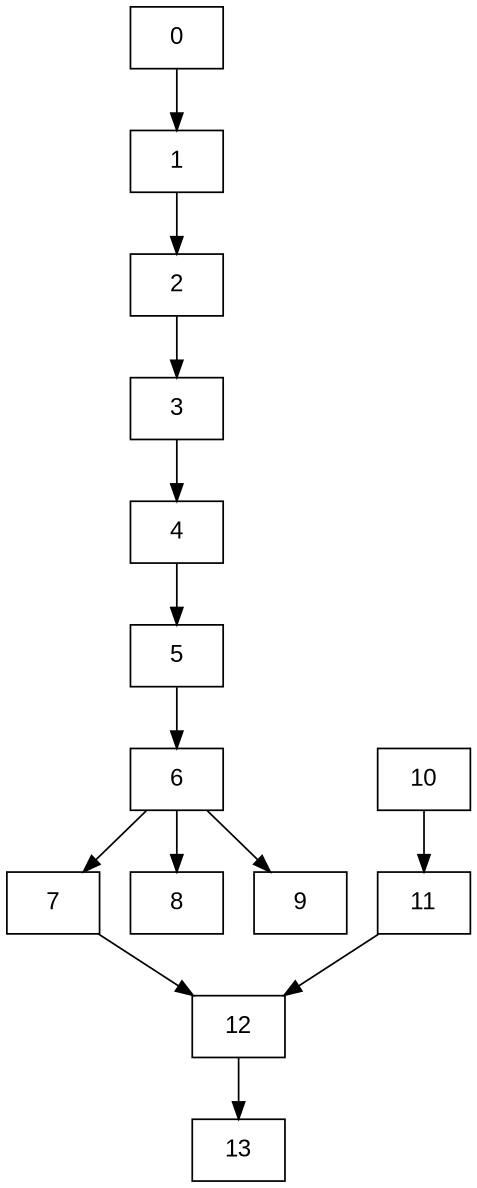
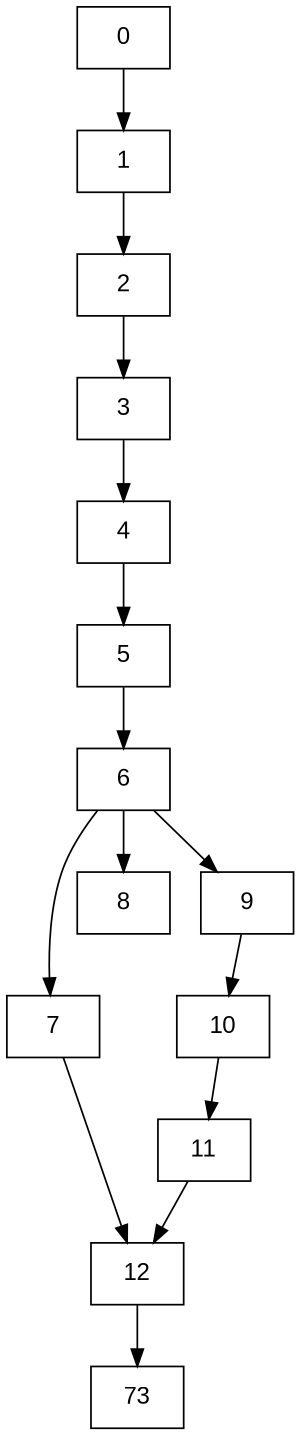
  digraph {
    fontname="Liberation Sans"
    node [fontname="Liberation Sans" shape=box]
    edge [fontname="Liberation Sans"]
    0
    1
    2
    3
    4
    5
    6
    7
    8
    9
    12
    10
-   13
+   13 [label=73]
    11
    0 -> 1
    1 -> 2
    2 -> 3
    3 -> 4
    4 -> 5
    5 -> 6
    6 -> 7
    6 -> 8
    6 -> 9
    7 -> 12
+   9 -> 10
    12 -> 13
    10 -> 11
    11 -> 12
  }
